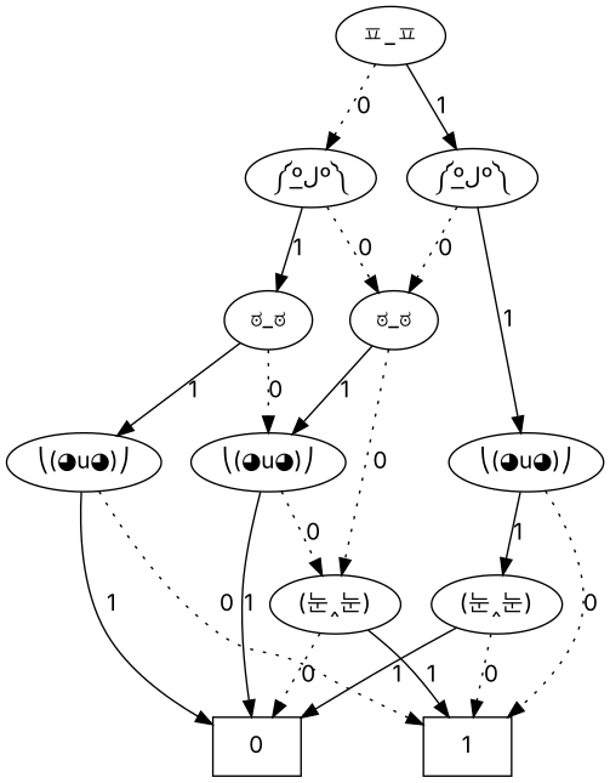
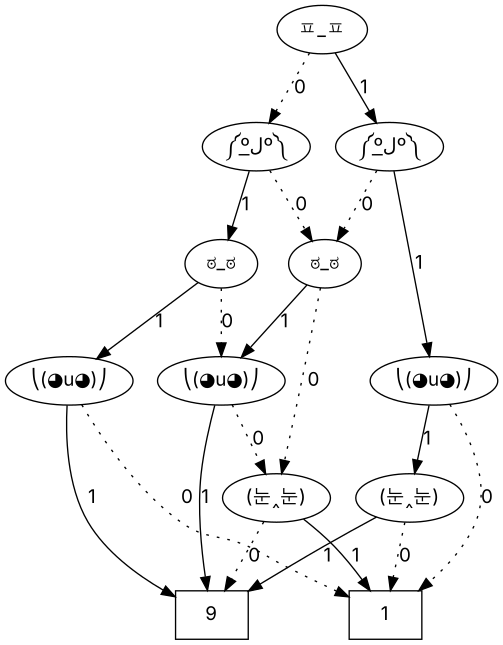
  digraph {
    fontname=Inter
    node [fontname=Inter]
    edge [style=dotted fontname=Inter]
    n1 [label="ㅍ_ㅍ"]
    n2 [label="༼ºل͟º༽"]
    n3 [label="༼ºل͟º༽"]
    n4 [label="ಠ_ಠ"]
    n5 [label="ಠ_ಠ"]
    n6 [label="⎝(◕u◕)⎠"]
    n7 [label="⎝(◕u◕)⎠"]
    n8 [label="⎝(◕u◕)⎠"]
    n9 [label="(눈‸눈)"]
    n10 [label="(눈‸눈)"]
-   n11 [label=0 shape=box]
+   n11 [label=9 shape=box]
    n12 [label=1 shape=box]
    subgraph sub_1 {
      rank=same
      n1
    }
    subgraph sub_2 {
      rank=same
      n2
      n3
    }
    subgraph sub_3 {
      rank=same
      n4
      n5
    }
    subgraph sub_4 {
      rank=same
      n6
      n7
      n8
    }
    subgraph sub_5 {
      rank=same
      n9
      n10
    }
    n1 -> n2 [label=0]
    n1 -> n3 [label=1 style=solid]
    n2 -> n4 [label=0]
    n2 -> n5 [label=1 style=solid]
    n3 -> n4 [label=0]
    n3 -> n8 [label=1 style=solid]
    n4 -> n6 [label=1 style=solid]
    n4 -> n9 [label=0]
    n5 -> n6 [label=0]
    n5 -> n7 [label=1 style=solid]
    n6 -> n9 [label=0]
    n6 -> n11 [label=1 style=solid]
    n7 -> n11 [label=1 style=solid]
    n7 -> n12 [label=0]
    n8 -> n10 [label=1 style=solid]
    n8 -> n12 [label=0]
    n9 -> n11 [label=0]
    n9 -> n12 [label=1 style=solid]
    n10 -> n11 [label=1 style=solid]
    n10 -> n12 [label=0]
  }
